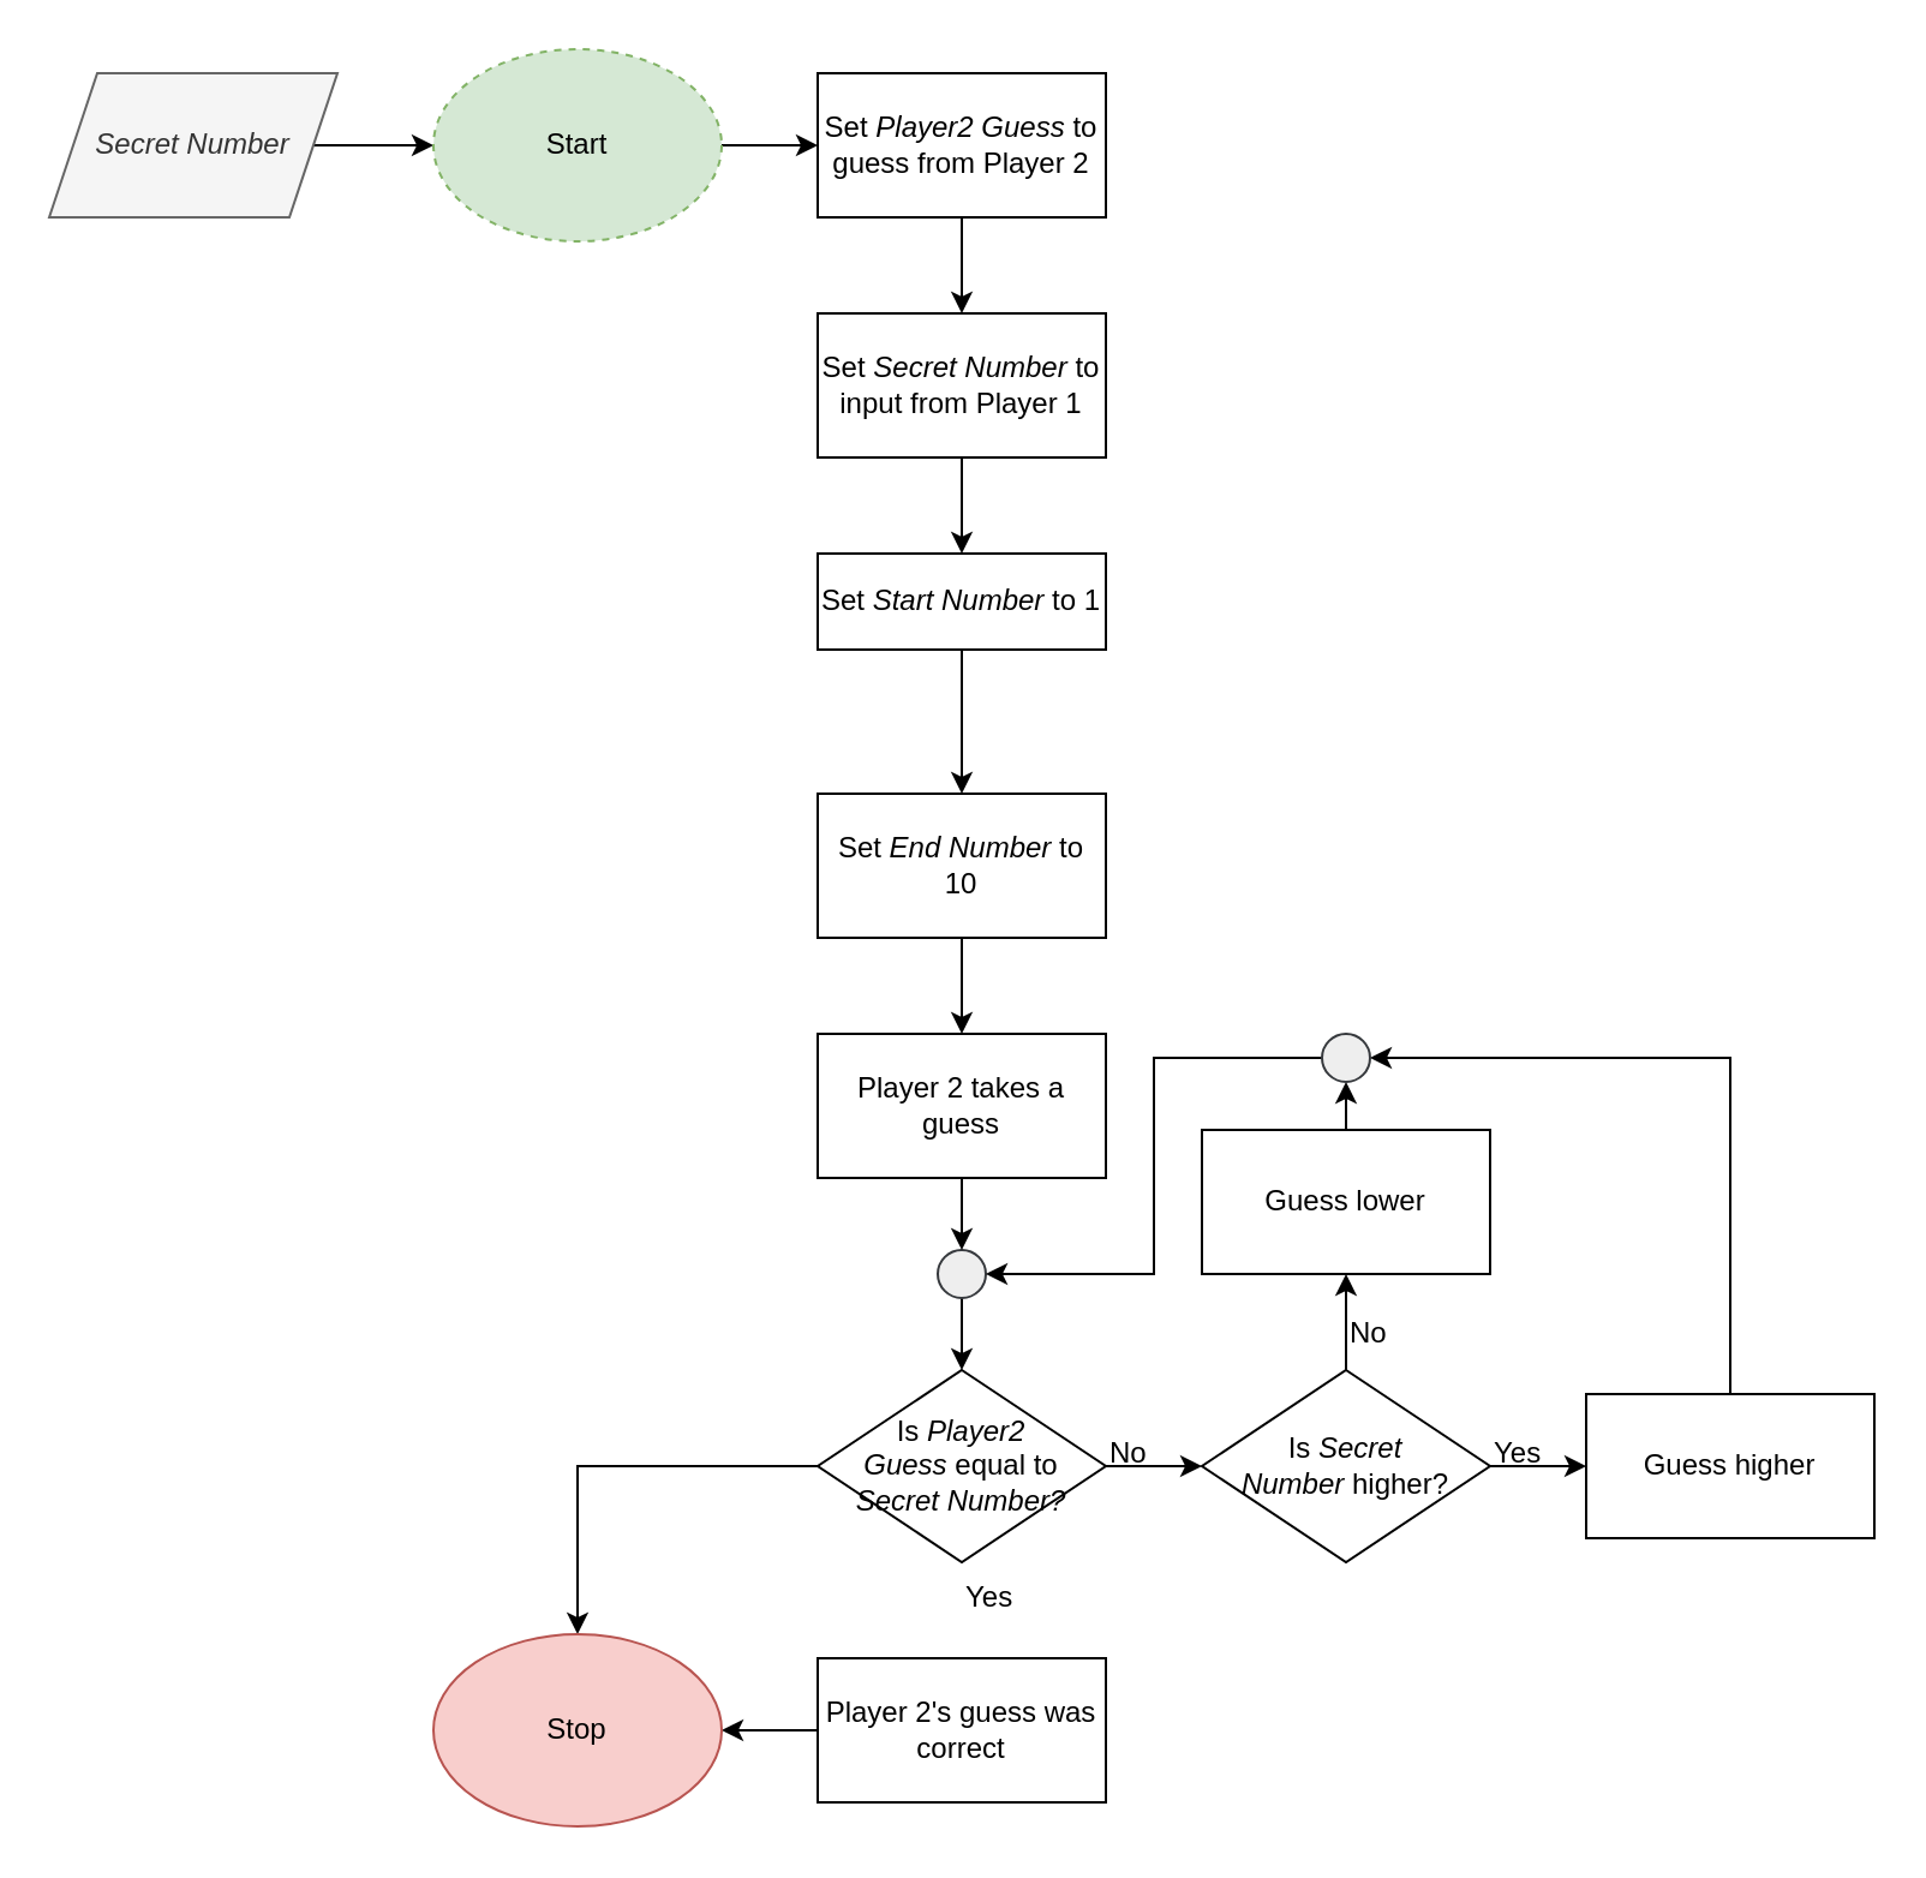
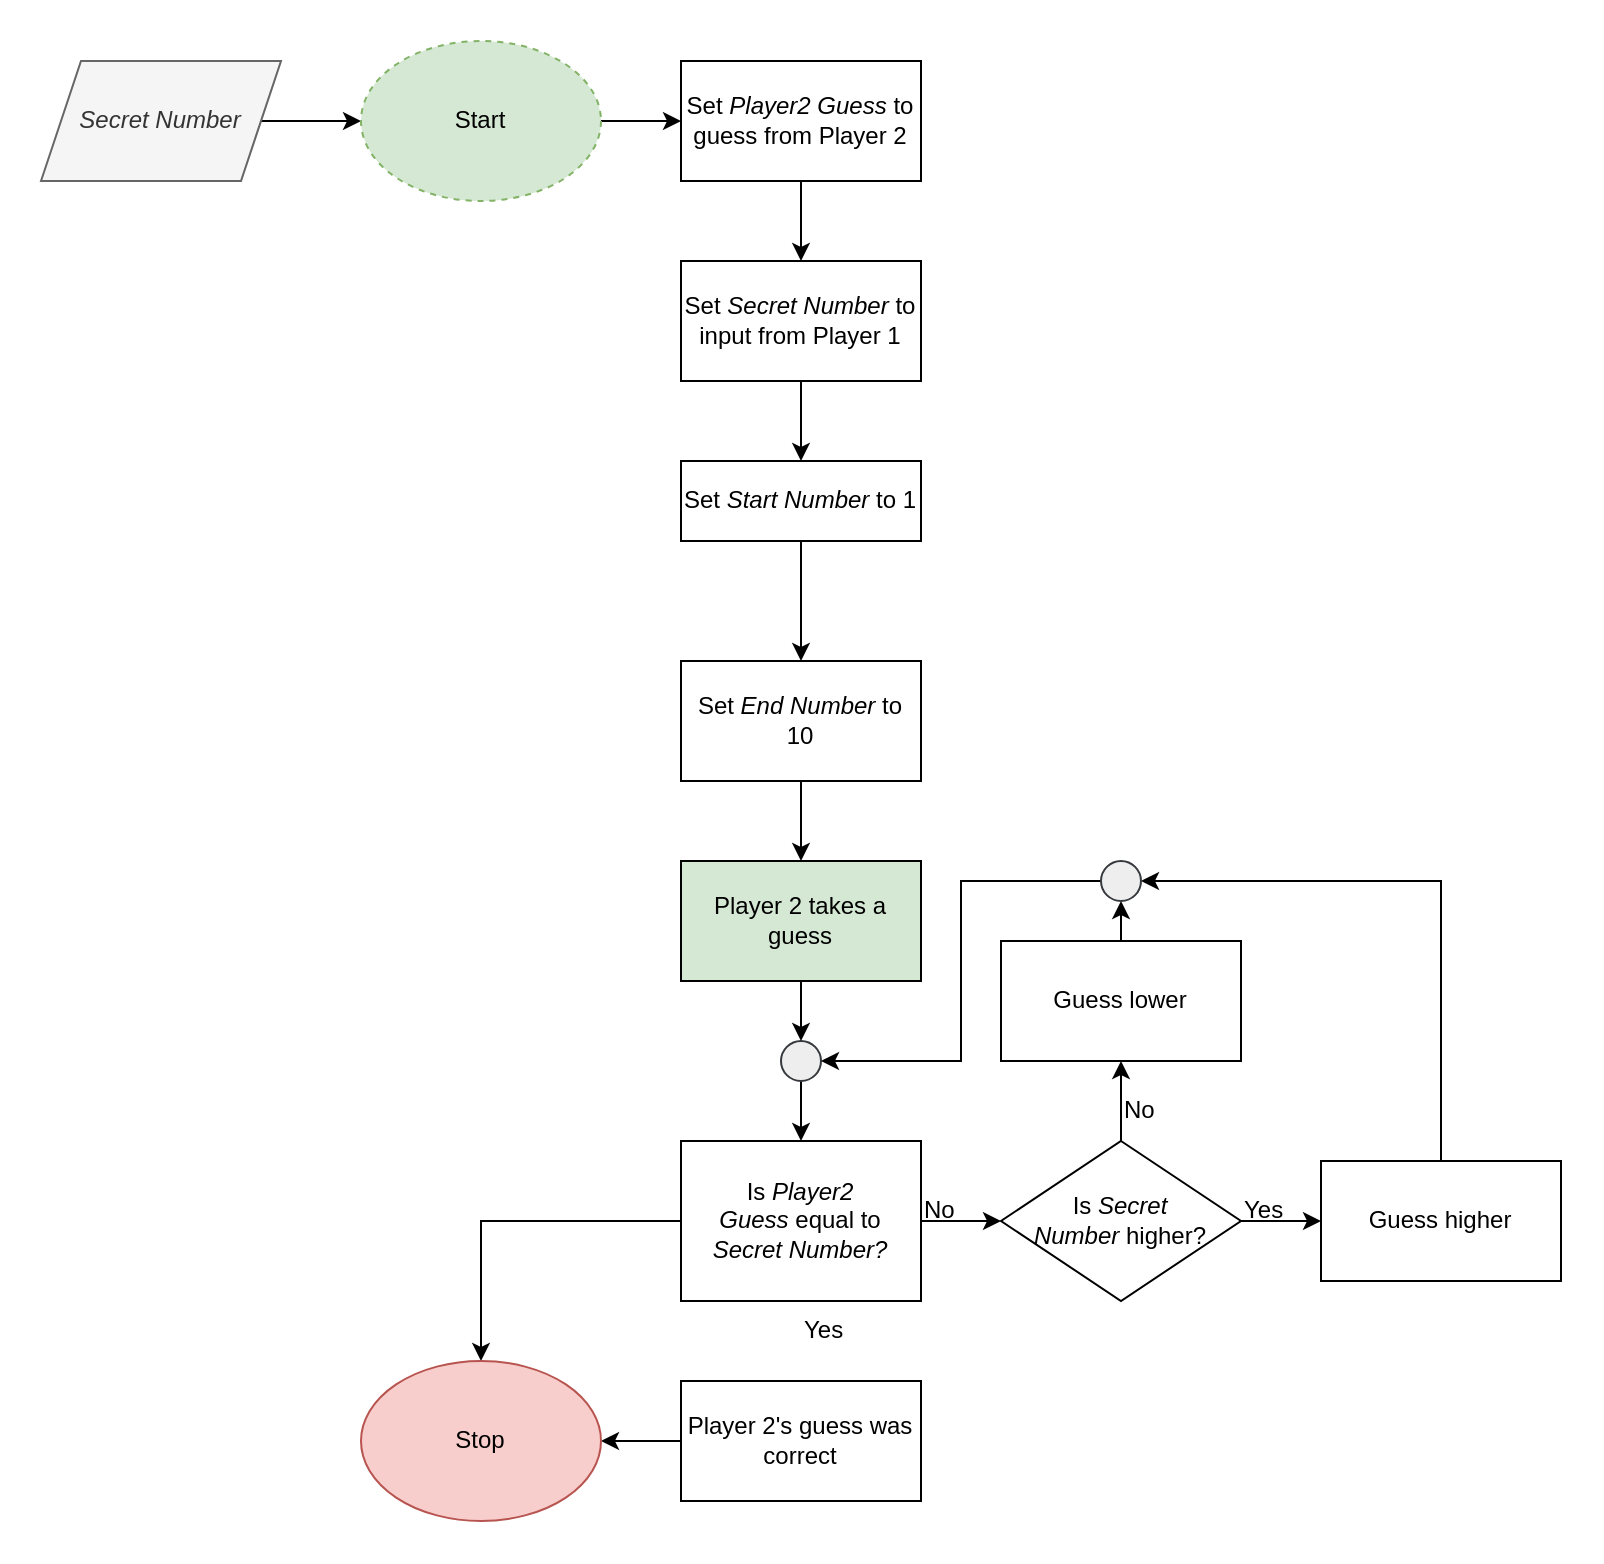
  <mxCell id="0" />
  <mxCell id="1" parent="0" />
  <mxCell id="2" value="" style="edgeStyle=orthogonalEdgeStyle;rounded=0;orthogonalLoop=1;jettySize=auto;html=1;" edge="1" parent="1" source="3" target="5"><mxGeometry relative="1" as="geometry" /></mxCell>
  <mxCell id="3" value="&lt;i&gt;Secret Number&lt;/i&gt;" style="shape=parallelogram;perimeter=parallelogramPerimeter;whiteSpace=wrap;html=1;fixedSize=1;fillColor=#f5f5f5;fontColor=#333333;strokeColor=#666666;" vertex="1" parent="1"><mxGeometry x="20" y="30" width="120" height="60" as="geometry" /></mxCell>
  <mxCell id="4" value="" style="edgeStyle=orthogonalEdgeStyle;rounded=0;orthogonalLoop=1;jettySize=auto;html=1;" edge="1" parent="1" source="5" target="7"><mxGeometry relative="1" as="geometry" /></mxCell>
  <mxCell id="5" value="Start" style="ellipse;whiteSpace=wrap;html=1;fillColor=#d5e8d4;strokeColor=#82b366;dashed=1;" vertex="1" parent="1"><mxGeometry x="180" y="20" width="120" height="80" as="geometry" /></mxCell>
  <mxCell id="6" value="" style="edgeStyle=orthogonalEdgeStyle;rounded=0;orthogonalLoop=1;jettySize=auto;html=1;" edge="1" parent="1" source="7" target="9"><mxGeometry relative="1" as="geometry" /></mxCell>
  <mxCell id="7" value="Set &lt;i&gt;Player2 Guess&lt;/i&gt;&amp;nbsp;to guess from Player 2" style="rounded=0;whiteSpace=wrap;html=1;" vertex="1" parent="1"><mxGeometry x="340" y="30" width="120" height="60" as="geometry" /></mxCell>
  <mxCell id="8" value="" style="edgeStyle=orthogonalEdgeStyle;rounded=0;orthogonalLoop=1;jettySize=auto;html=1;" edge="1" parent="1" source="9" target="11"><mxGeometry relative="1" as="geometry" /></mxCell>
  <mxCell id="9" value="Set &lt;i&gt;Secret Number&lt;/i&gt;&amp;nbsp;to input from Player 1" style="rounded=0;whiteSpace=wrap;html=1;" vertex="1" parent="1"><mxGeometry x="340" y="130" width="120" height="60" as="geometry" /></mxCell>
  <mxCell id="10" value="" style="edgeStyle=orthogonalEdgeStyle;rounded=0;orthogonalLoop=1;jettySize=auto;html=1;" edge="1" parent="1" source="11" target="13"><mxGeometry relative="1" as="geometry" /></mxCell>
  <mxCell id="11" value="Set&lt;i&gt;&amp;nbsp;Start Number &lt;/i&gt;to 1" style="rounded=0;whiteSpace=wrap;html=1;" vertex="1" parent="1"><mxGeometry x="340" y="230" width="120" height="40" as="geometry" /></mxCell>
  <mxCell id="12" value="" style="edgeStyle=orthogonalEdgeStyle;rounded=0;orthogonalLoop=1;jettySize=auto;html=1;" edge="1" parent="1" source="13" target="32"><mxGeometry relative="1" as="geometry" /></mxCell>
  <mxCell id="13" value="Set&lt;i&gt;&amp;nbsp;End Number &lt;/i&gt;to 10" style="rounded=0;whiteSpace=wrap;html=1;" vertex="1" parent="1"><mxGeometry x="340" y="330" width="120" height="60" as="geometry" /></mxCell>
  <mxCell id="14" value="" style="edgeStyle=orthogonalEdgeStyle;rounded=0;orthogonalLoop=1;jettySize=auto;html=1;" edge="1" parent="1" source="16"><mxGeometry relative="1" as="geometry"><mxPoint x="500" y="610" as="targetPoint" /></mxGeometry></mxCell>
  <mxCell id="15" value="" style="edgeStyle=orthogonalEdgeStyle;rounded=0;orthogonalLoop=1;jettySize=auto;html=1;" edge="1" parent="1" source="16" target="36"><mxGeometry relative="1" as="geometry" /></mxCell>
- <mxCell id="16" value="Is &lt;i&gt;Player2 Guess&lt;/i&gt;&amp;nbsp;equal to &lt;i&gt;Secret Number?&lt;/i&gt;" style="rhombus;whiteSpace=wrap;html=1;" vertex="1" parent="1"><mxGeometry x="340" y="570" width="120" height="80" as="geometry" /></mxCell>
+ <mxCell id="16" value="Is &lt;i&gt;Player2 Guess&lt;/i&gt;&amp;nbsp;equal to &lt;i&gt;Secret Number?&lt;/i&gt;" style="whiteSpace=wrap;html=1;rounded=0;" vertex="1" parent="1"><mxGeometry x="340" y="570" width="120" height="80" as="geometry" /></mxCell>
  <mxCell id="17" value="" style="edgeStyle=orthogonalEdgeStyle;rounded=0;orthogonalLoop=1;jettySize=auto;html=1;" edge="1" parent="1" source="18" target="36"><mxGeometry relative="1" as="geometry" /></mxCell>
  <mxCell id="18" value="Player 2's guess was correct" style="rounded=0;whiteSpace=wrap;html=1;" vertex="1" parent="1"><mxGeometry x="340" y="690" width="120" height="60" as="geometry" /></mxCell>
  <mxCell id="19" value="No" style="text;html=1;strokeColor=none;fillColor=none;align=left;verticalAlign=middle;whiteSpace=wrap;rounded=0;" vertex="1" parent="1"><mxGeometry x="460" y="590" width="60" height="30" as="geometry" /></mxCell>
  <mxCell id="20" value="" style="edgeStyle=orthogonalEdgeStyle;rounded=0;orthogonalLoop=1;jettySize=auto;html=1;" edge="1" parent="1" source="22" target="24"><mxGeometry relative="1" as="geometry" /></mxCell>
  <mxCell id="21" value="" style="edgeStyle=orthogonalEdgeStyle;rounded=0;orthogonalLoop=1;jettySize=auto;html=1;" edge="1" parent="1" source="22" target="26"><mxGeometry relative="1" as="geometry" /></mxCell>
  <mxCell id="22" value="Is &lt;i&gt;Secret Number&lt;/i&gt;&amp;nbsp;higher?" style="rhombus;whiteSpace=wrap;html=1;" vertex="1" parent="1"><mxGeometry x="500" y="570" width="120" height="80" as="geometry" /></mxCell>
  <mxCell id="23" style="edgeStyle=orthogonalEdgeStyle;rounded=0;orthogonalLoop=1;jettySize=auto;html=1;exitX=0.5;exitY=0;exitDx=0;exitDy=0;" edge="1" parent="1" source="24"><mxGeometry relative="1" as="geometry"><mxPoint x="560" y="450" as="targetPoint" /></mxGeometry></mxCell>
  <mxCell id="24" value="Guess lower" style="rounded=0;whiteSpace=wrap;html=1;" vertex="1" parent="1"><mxGeometry x="500" y="470" width="120" height="60" as="geometry" /></mxCell>
  <mxCell id="25" style="edgeStyle=orthogonalEdgeStyle;rounded=0;orthogonalLoop=1;jettySize=auto;html=1;exitX=0.5;exitY=0;exitDx=0;exitDy=0;entryX=1;entryY=0.5;entryDx=0;entryDy=0;" edge="1" parent="1" source="26" target="30"><mxGeometry relative="1" as="geometry"><mxPoint x="720" y="450" as="targetPoint" /></mxGeometry></mxCell>
  <mxCell id="26" value="Guess higher" style="rounded=0;whiteSpace=wrap;html=1;" vertex="1" parent="1"><mxGeometry x="660" y="580" width="120" height="60" as="geometry" /></mxCell>
  <mxCell id="27" value="" style="edgeStyle=orthogonalEdgeStyle;rounded=0;orthogonalLoop=1;jettySize=auto;html=1;" edge="1" parent="1" source="28" target="16"><mxGeometry relative="1" as="geometry" /></mxCell>
  <mxCell id="28" value="" style="ellipse;whiteSpace=wrap;html=1;aspect=fixed;fillColor=#eeeeee;strokeColor=#36393d;" vertex="1" parent="1"><mxGeometry x="390" y="520" width="20" height="20" as="geometry" /></mxCell>
  <mxCell id="29" style="edgeStyle=orthogonalEdgeStyle;rounded=0;orthogonalLoop=1;jettySize=auto;html=1;exitX=0;exitY=0.5;exitDx=0;exitDy=0;entryX=1;entryY=0.5;entryDx=0;entryDy=0;" edge="1" parent="1" source="30" target="28"><mxGeometry relative="1" as="geometry"><Array as="points"><mxPoint x="480" y="440" /><mxPoint x="480" y="530" /></Array></mxGeometry></mxCell>
  <mxCell id="30" value="" style="ellipse;whiteSpace=wrap;html=1;aspect=fixed;fillColor=#eeeeee;strokeColor=#36393d;" vertex="1" parent="1"><mxGeometry x="550" y="430" width="20" height="20" as="geometry" /></mxCell>
  <mxCell id="31" value="" style="edgeStyle=orthogonalEdgeStyle;rounded=0;orthogonalLoop=1;jettySize=auto;html=1;" edge="1" parent="1" source="32" target="28"><mxGeometry relative="1" as="geometry" /></mxCell>
- <mxCell id="32" value="Player 2 takes a guess" style="rounded=0;whiteSpace=wrap;html=1;" vertex="1" parent="1"><mxGeometry x="340" y="430" width="120" height="60" as="geometry" /></mxCell>
+ <mxCell id="32" value="Player 2 takes a guess" style="rounded=0;whiteSpace=wrap;html=1;fillColor=#d5e8d4;" vertex="1" parent="1"><mxGeometry x="340" y="430" width="120" height="60" as="geometry" /></mxCell>
  <mxCell id="33" value="No" style="text;html=1;strokeColor=none;fillColor=none;align=left;verticalAlign=middle;whiteSpace=wrap;rounded=0;" vertex="1" parent="1"><mxGeometry x="560" y="540" width="60" height="30" as="geometry" /></mxCell>
  <mxCell id="34" value="Yes" style="text;html=1;strokeColor=none;fillColor=none;align=left;verticalAlign=middle;whiteSpace=wrap;rounded=0;" vertex="1" parent="1"><mxGeometry x="620" y="590" width="60" height="30" as="geometry" /></mxCell>
  <mxCell id="35" value="Yes" style="text;html=1;strokeColor=none;fillColor=none;align=left;verticalAlign=middle;whiteSpace=wrap;rounded=0;" vertex="1" parent="1"><mxGeometry x="400" y="650" width="60" height="30" as="geometry" /></mxCell>
  <mxCell id="36" value="Stop" style="ellipse;whiteSpace=wrap;html=1;fillColor=#f8cecc;strokeColor=#b85450;" vertex="1" parent="1"><mxGeometry x="180" y="680" width="120" height="80" as="geometry" /></mxCell>
